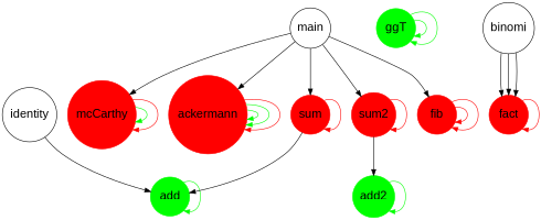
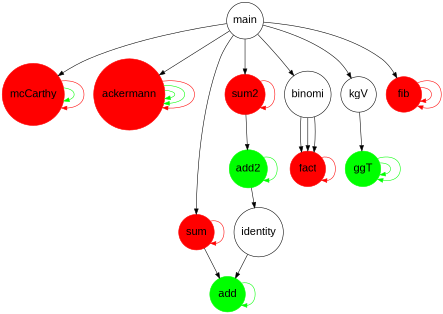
  digraph {
    fontname="Liberation Sans"
    ranksep=.5
    node [color=red fontname="Liberation Sans" fontsize=20 shape=circle style=filled]
    edge [arrowsize=1 fontname="Liberation Sans"]
    add [color=green height=.90]
    identity [height=.90 color="" style=""]
    add2 [color=green height=.90]
    ggT [color=green height=.90]
    mcCarthy [height=.90]
    ackermann [height=.90]
    main [height=.90 color="" style=""]
    sum [height=.90]
    sum2 [height=.90]
    binomi [height=.90 color="" style=""]
+   kgV [height=.90 color="" style=""]
    fib [height=.90]
    fact [height=.90]
    add -> add [color=green]
    identity -> add
+   add2 -> identity
    add2 -> add2 [color=green]
    ggT -> ggT [color=green]
    ggT -> ggT [color=green]
    mcCarthy -> mcCarthy [color=green]
    mcCarthy -> mcCarthy [color=red]
    ackermann -> ackermann [color=green]
    ackermann -> ackermann [color=green]
    ackermann -> ackermann [color=red]
    main -> mcCarthy
    main -> ackermann
    main -> sum
    main -> sum2
+   main -> binomi
+   main -> kgV
    main -> fib
    sum -> add
    sum -> sum [color=red]
    sum2 -> add2
    sum2 -> sum2 [color=red]
    binomi -> fact
    binomi -> fact
    binomi -> fact
+   kgV -> ggT
    fib -> fib [color=red]
    fib -> fib [color=red]
    fact -> fact [color=red]
  }
